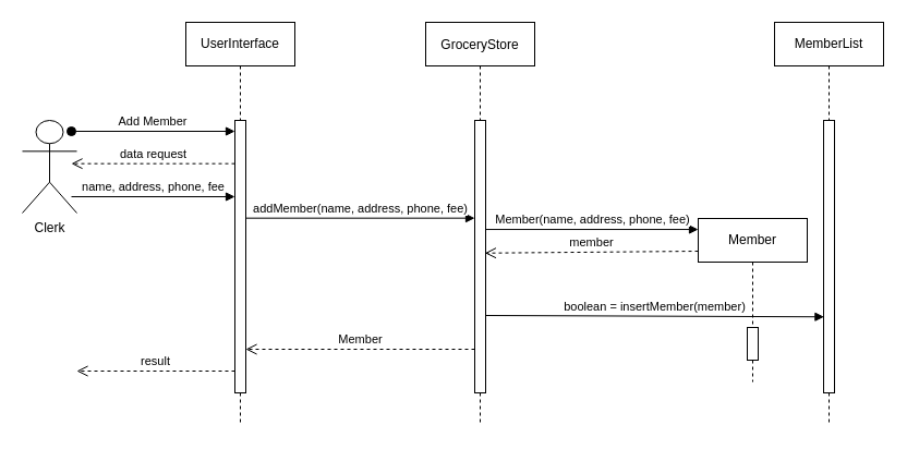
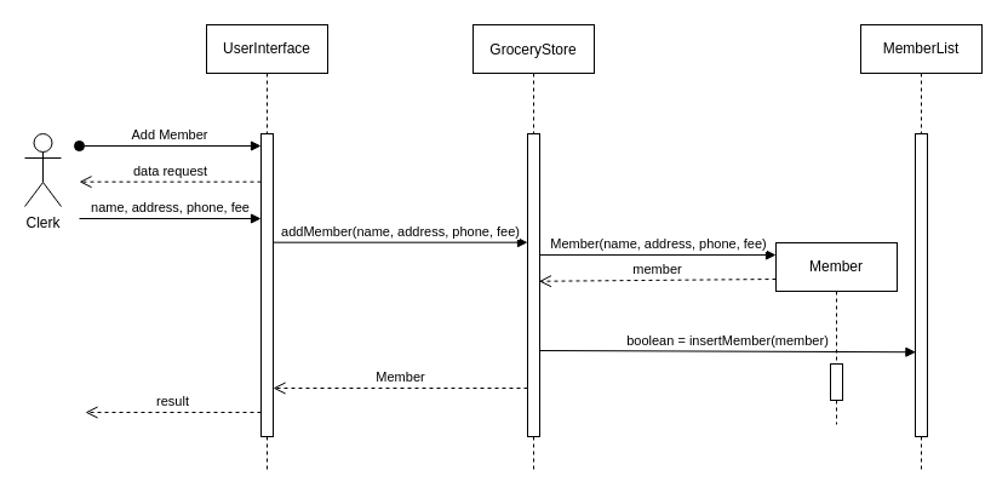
  <mxCell id="0" />
  <mxCell id="1" parent="0" />
  <mxCell id="2" value="GroceryStore" style="shape=umlLifeline;perimeter=lifelinePerimeter;container=1;collapsible=0;recursiveResize=0;rounded=0;shadow=0;strokeWidth=1;" parent="1" vertex="1"><mxGeometry x="390" y="20" width="100" height="370" as="geometry" /></mxCell>
  <mxCell id="3" value="" style="points=[];perimeter=orthogonalPerimeter;rounded=0;shadow=0;strokeWidth=1;" parent="2" vertex="1"><mxGeometry x="45" y="90" width="10" height="250" as="geometry" /></mxCell>
  <mxCell id="4" value="Member" style="html=1;verticalAlign=bottom;endArrow=open;dashed=1;endSize=8;rounded=0;" edge="1" parent="2" target="11"><mxGeometry relative="1" as="geometry"><mxPoint x="45" y="300" as="sourcePoint" /><mxPoint x="-140" y="300" as="targetPoint" /></mxGeometry></mxCell>
- <mxCell id="5" value="&lt;div&gt;Clerk&lt;/div&gt;&lt;div&gt;&lt;br&gt;&lt;/div&gt;" style="shape=umlActor;verticalLabelPosition=bottom;verticalAlign=top;html=1;outlineConnect=0;" vertex="1" parent="1"><mxGeometry x="20" y="110" width="50" height="85" as="geometry" /></mxCell>
+ <mxCell id="5" value="&lt;div&gt;Clerk&lt;/div&gt;&lt;div&gt;&lt;br&gt;&lt;/div&gt;" style="shape=umlActor;verticalLabelPosition=bottom;verticalAlign=top;html=1;outlineConnect=0;" vertex="1" parent="1"><mxGeometry x="20" y="110" width="30" height="60" as="geometry" /></mxCell>
  <mxCell id="6" value="data request" style="html=1;verticalAlign=bottom;endArrow=open;dashed=1;endSize=8;rounded=0;" edge="1" parent="1"><mxGeometry relative="1" as="geometry"><mxPoint x="215" y="149.66" as="sourcePoint" /><mxPoint x="65" y="149.66" as="targetPoint" /></mxGeometry></mxCell>
  <mxCell id="7" value="addMember(name, address, phone, fee)" style="html=1;verticalAlign=bottom;endArrow=block;rounded=0;" edge="1" parent="1" target="3"><mxGeometry width="80" relative="1" as="geometry"><mxPoint x="225" y="199.66" as="sourcePoint" /><mxPoint x="430" y="200" as="targetPoint" /></mxGeometry></mxCell>
  <mxCell id="8" value="Add Member" style="verticalAlign=bottom;startArrow=oval;endArrow=block;startSize=8;shadow=0;strokeWidth=1;" parent="1" edge="1"><mxGeometry relative="1" as="geometry"><mxPoint x="65" y="120" as="sourcePoint" /><mxPoint x="215" y="120" as="targetPoint" /></mxGeometry></mxCell>
  <mxCell id="9" value="name, address, phone, fee" style="html=1;verticalAlign=bottom;endArrow=block;rounded=0;" edge="1" parent="1"><mxGeometry width="80" relative="1" as="geometry"><mxPoint x="65" y="180" as="sourcePoint" /><mxPoint x="215" y="180" as="targetPoint" /></mxGeometry></mxCell>
  <mxCell id="10" value="UserInterface" style="shape=umlLifeline;perimeter=lifelinePerimeter;whiteSpace=wrap;html=1;container=1;collapsible=0;recursiveResize=0;outlineConnect=0;" vertex="1" parent="1"><mxGeometry x="170" y="20" width="100" height="370" as="geometry" /></mxCell>
  <mxCell id="11" value="" style="html=1;points=[];perimeter=orthogonalPerimeter;" vertex="1" parent="1"><mxGeometry x="215" y="110" width="10" height="250" as="geometry" /></mxCell>
  <mxCell id="12" value="Member" style="shape=umlLifeline;perimeter=lifelinePerimeter;whiteSpace=wrap;html=1;container=1;collapsible=0;recursiveResize=0;outlineConnect=0;" vertex="1" parent="1"><mxGeometry x="640" y="200" width="100" height="150" as="geometry" /></mxCell>
  <mxCell id="13" value="" style="html=1;points=[];perimeter=orthogonalPerimeter;" vertex="1" parent="12"><mxGeometry x="45" y="100" width="10" height="30" as="geometry" /></mxCell>
  <mxCell id="14" value="Member(name, address, phone, fee)" style="html=1;verticalAlign=bottom;endArrow=block;rounded=0;entryX=0;entryY=0.067;entryDx=0;entryDy=0;entryPerimeter=0;" edge="1" parent="1" source="3" target="12"><mxGeometry width="80" relative="1" as="geometry"><mxPoint x="460" y="210" as="sourcePoint" /><mxPoint x="610" y="210" as="targetPoint" /></mxGeometry></mxCell>
  <mxCell id="15" value="member" style="html=1;verticalAlign=bottom;endArrow=open;dashed=1;endSize=8;rounded=0;entryX=0.938;entryY=0.487;entryDx=0;entryDy=0;entryPerimeter=0;" edge="1" parent="1" target="3"><mxGeometry relative="1" as="geometry"><mxPoint x="640" y="230" as="sourcePoint" /><mxPoint x="560" y="230" as="targetPoint" /></mxGeometry></mxCell>
  <mxCell id="16" value="MemberList" style="shape=umlLifeline;perimeter=lifelinePerimeter;whiteSpace=wrap;html=1;container=1;collapsible=0;recursiveResize=0;outlineConnect=0;" vertex="1" parent="1"><mxGeometry x="710" y="20" width="100" height="370" as="geometry" /></mxCell>
  <mxCell id="17" value="" style="html=1;points=[];perimeter=orthogonalPerimeter;" vertex="1" parent="16"><mxGeometry x="45" y="90" width="10" height="250" as="geometry" /></mxCell>
  <mxCell id="18" value="boolean = insertMember(member)" style="html=1;verticalAlign=bottom;endArrow=block;rounded=0;exitX=1.007;exitY=0.716;exitDx=0;exitDy=0;exitPerimeter=0;entryX=0.041;entryY=0.721;entryDx=0;entryDy=0;entryPerimeter=0;" edge="1" parent="1" source="3" target="17"><mxGeometry width="80" relative="1" as="geometry"><mxPoint x="450" y="290" as="sourcePoint" /><mxPoint x="620" y="290" as="targetPoint" /></mxGeometry></mxCell>
  <mxCell id="19" value="&lt;div&gt;result&lt;/div&gt;" style="html=1;verticalAlign=bottom;endArrow=open;dashed=1;endSize=8;rounded=0;" edge="1" parent="1"><mxGeometry relative="1" as="geometry"><mxPoint x="215" y="340" as="sourcePoint" /><mxPoint x="70" y="340" as="targetPoint" /></mxGeometry></mxCell>
